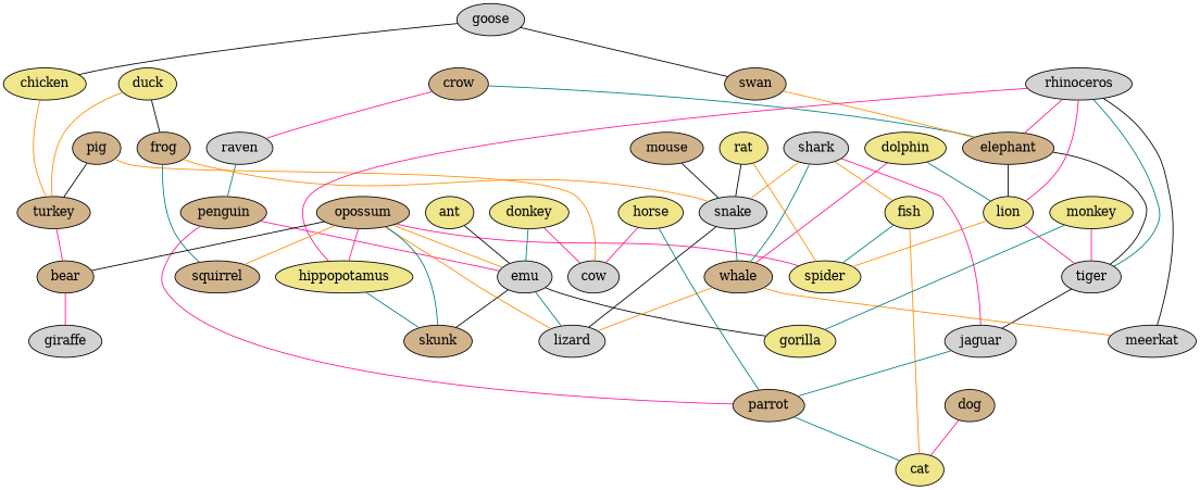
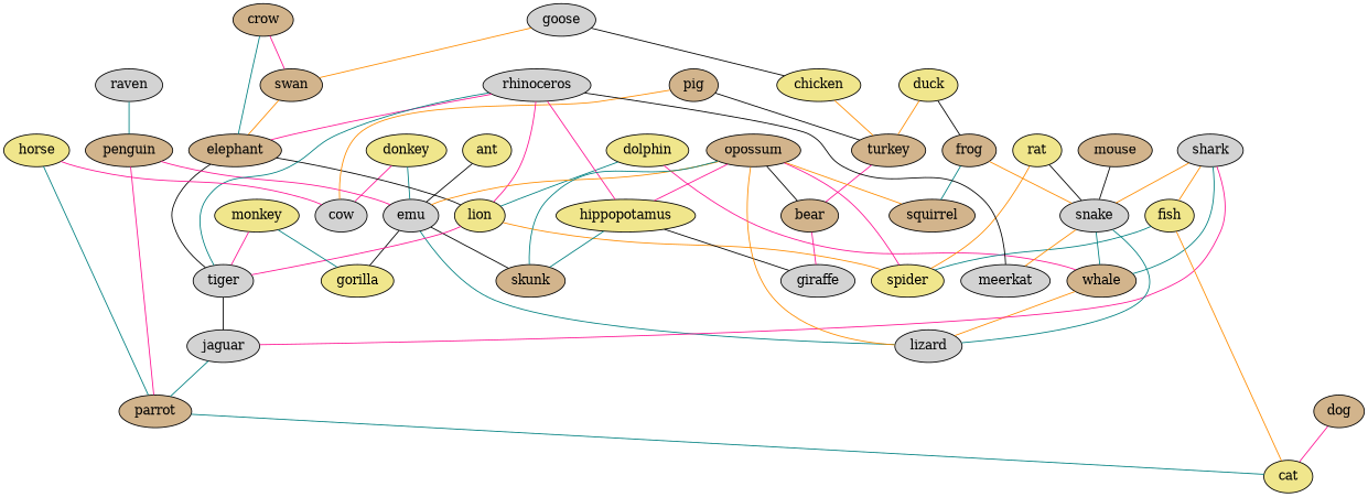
  strict graph {
    node [fillcolor=tan style=filled]
    edge [color=deeppink weight=1]
    donkey [fillcolor=khaki]
    cow [fillcolor=lightgrey]
    emu [fillcolor=lightgrey]
    lizard [fillcolor=lightgrey]
    skunk
    gorilla [fillcolor=khaki]
    crow
    elephant
    raven [fillcolor=lightgrey]
    lion [fillcolor=khaki]
    tiger [fillcolor=lightgrey]
    penguin
    dolphin [fillcolor=khaki]
    whale
    spider [fillcolor=khaki]
    shark [fillcolor=lightgrey]
    fish [fillcolor=khaki]
    snake [fillcolor=lightgrey]
    jaguar [fillcolor=lightgrey]
    cat [fillcolor=khaki]
    meerkat [fillcolor=lightgrey]
    parrot
    pig
    turkey
    chicken [fillcolor=khaki]
    bear
    goose [fillcolor=lightgrey]
    swan
    rat [fillcolor=khaki]
    mouse
    duck [fillcolor=khaki]
    frog
    squirrel
    rhinoceros [fillcolor=lightgrey]
    hippopotamus [fillcolor=khaki]
    giraffe [fillcolor=lightgrey]
    opossum
    monkey [fillcolor=khaki]
    horse [fillcolor=khaki]
    ant [fillcolor=khaki]
    dog
    donkey -- cow
    donkey -- emu [color=teal]
    emu -- lizard [color=teal]
    emu -- skunk [color=black]
    emu -- gorilla [color=black]
    crow -- elephant [color=teal]
-   crow -- raven
+   crow -- swan
    elephant -- lion [color=black]
    elephant -- tiger [color=black]
    raven -- penguin [color=teal]
    lion -- tiger
    lion -- spider [color=darkorange]
    tiger -- jaguar [color=black]
    penguin -- emu
    penguin -- parrot
    dolphin -- lion [color=teal]
    dolphin -- whale
    whale -- lizard [color=darkorange]
    shark -- whale [color=teal]
    shark -- fish [color=darkorange]
    shark -- snake [color=darkorange]
    shark -- jaguar
    fish -- spider [color=teal]
    fish -- cat [color=darkorange]
-   snake -- lizard [color=black]
+   snake -- lizard [color=teal]
    snake -- whale [color=teal]
-   whale -- meerkat [color=darkorange]
+   snake -- meerkat [color=darkorange]
    jaguar -- parrot [color=teal]
    parrot -- cat [color=teal]
    pig -- cow [color=darkorange]
    pig -- turkey [color=black]
    turkey -- bear
    chicken -- turkey [color=darkorange]
    bear -- giraffe
    goose -- chicken [color=black]
-   goose -- swan [color=black]
+   goose -- swan [color=darkorange]
    swan -- elephant [color=darkorange]
    rat -- spider [color=darkorange]
    rat -- snake [color=black]
    mouse -- snake [color=black]
    duck -- turkey [color=darkorange]
    duck -- frog [color=black]
    frog -- snake [color=darkorange]
    frog -- squirrel [color=teal]
    rhinoceros -- elephant
    rhinoceros -- lion
    rhinoceros -- tiger [color=teal]
    rhinoceros -- meerkat [color=black]
    rhinoceros -- hippopotamus
    hippopotamus -- skunk [color=teal]
+   hippopotamus -- giraffe [color=black]
    opossum -- emu [color=darkorange]
    opossum -- lizard [color=darkorange]
    opossum -- skunk [color=teal]
    opossum -- spider
    opossum -- bear [color=black]
    opossum -- squirrel [color=darkorange]
    opossum -- hippopotamus
    monkey -- gorilla [color=teal]
    monkey -- tiger
    horse -- cow
    horse -- parrot [color=teal]
    ant -- emu [color=black]
    dog -- cat
  }
